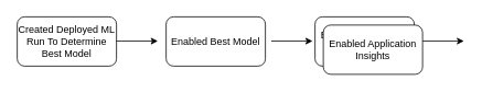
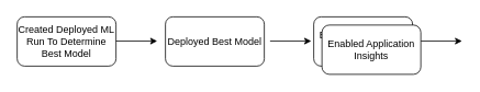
  <mxCell id="0" />
  <mxCell id="1" parent="0" />
  <mxCell id="2" value="Created Deployed ML Run To Determine Best Model" style="rounded=1;whiteSpace=wrap;html=1;" vertex="1" parent="1"><mxGeometry x="20" y="20" width="120" height="60" as="geometry" /></mxCell>
  <mxCell id="3" value="" style="endArrow=classic;html=1;" edge="1" parent="1"><mxGeometry width="50" height="50" relative="1" as="geometry"><mxPoint x="140" y="49.5" as="sourcePoint" /><mxPoint x="190" y="49.5" as="targetPoint" /></mxGeometry></mxCell>
- <mxCell id="4" value="Enabled Best Model" style="rounded=1;whiteSpace=wrap;html=1;" vertex="1" parent="1"><mxGeometry x="200" y="20" width="120" height="60" as="geometry" /></mxCell>
+ <mxCell id="4" value="Deployed Best Model" style="rounded=1;whiteSpace=wrap;html=1;" vertex="1" parent="1"><mxGeometry x="200" y="20" width="120" height="60" as="geometry" /></mxCell>
  <mxCell id="5" value="" style="endArrow=classic;html=1;" edge="1" parent="1"><mxGeometry width="50" height="50" relative="1" as="geometry"><mxPoint x="327" y="49.5" as="sourcePoint" /><mxPoint x="377" y="49.5" as="targetPoint" /></mxGeometry></mxCell>
  <mxCell id="6" value="Enabled Application Insights" style="rounded=1;whiteSpace=wrap;html=1;" vertex="1" parent="1"><mxGeometry x="380" y="20" width="120" height="60" as="geometry" /></mxCell>
  <mxCell id="7" value="" style="endArrow=classic;html=1;" edge="1" parent="1"><mxGeometry width="50" height="50" relative="1" as="geometry"><mxPoint x="510" y="49.5" as="sourcePoint" /><mxPoint x="560" y="49.5" as="targetPoint" /></mxGeometry></mxCell>
  <mxCell id="8" value="Enabled Application Insights" style="rounded=1;whiteSpace=wrap;html=1;" vertex="1" parent="1"><mxGeometry x="390" y="30" width="120" height="60" as="geometry" /></mxCell>
